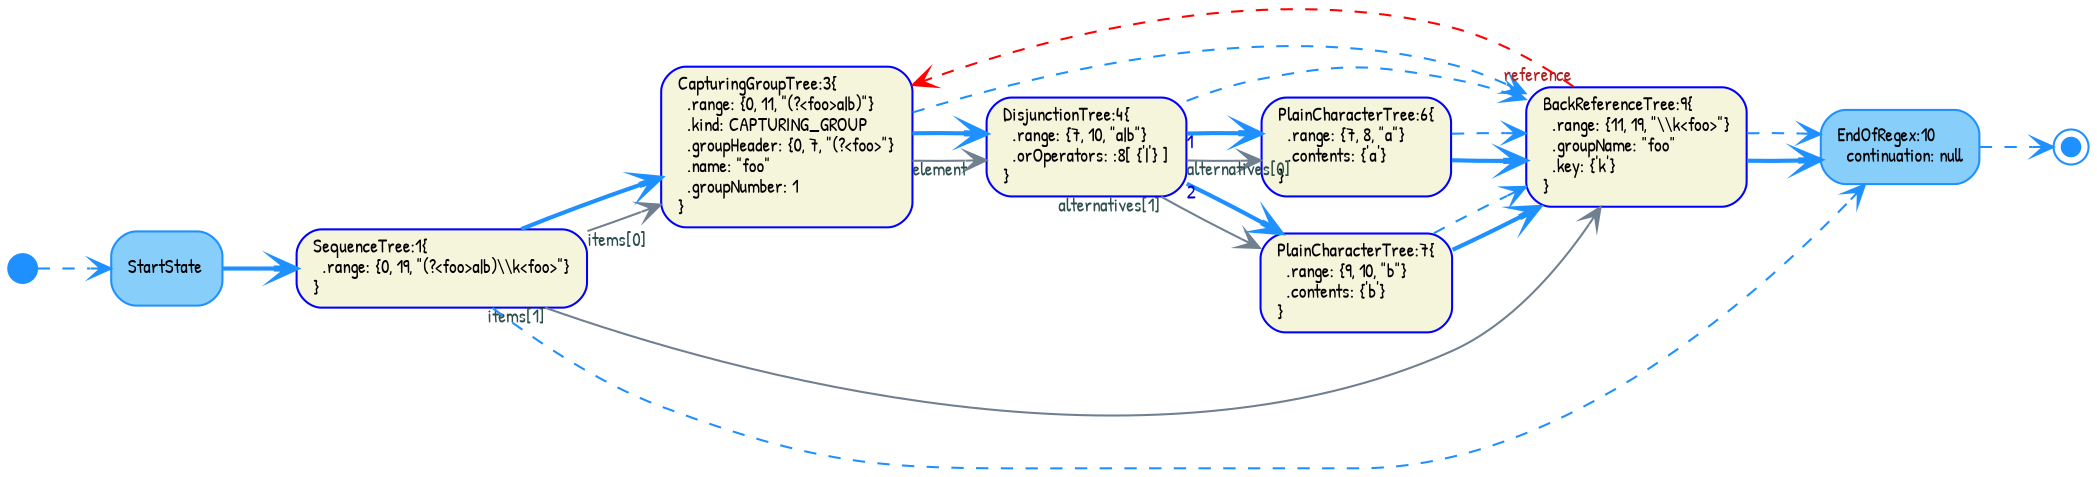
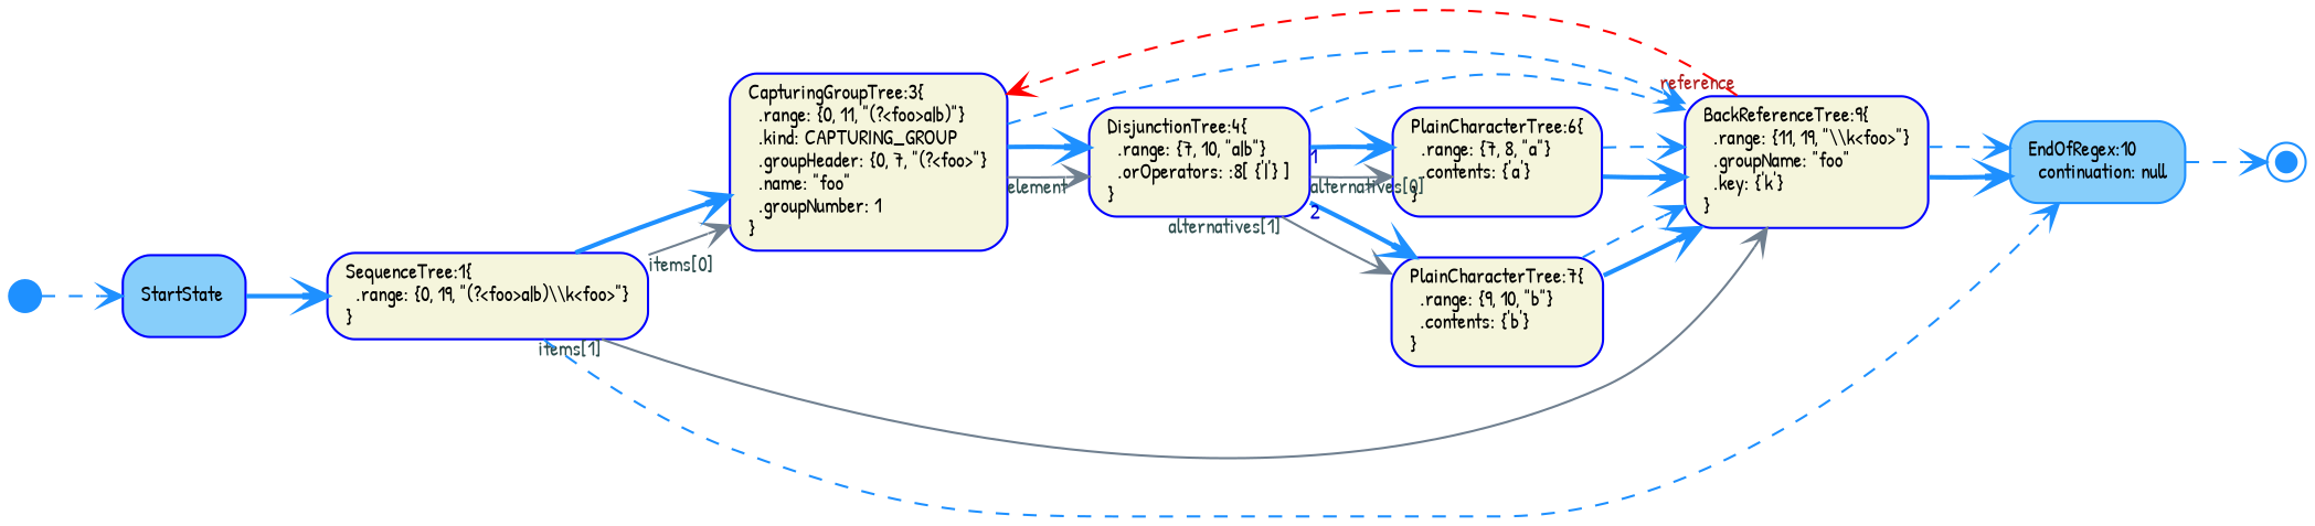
  digraph {
    fontname="Patrick Hand"
    fontsize=11
    rankdir=LR
    node [color=Blue fillcolor=Beige fixedsize=false fontname="Patrick Hand" fontsize=9 shape=box style="rounded,filled"]
    edge [arrowhead=vee arrowtail=none color=DodgerBlue dir=both fontcolor=MediumBlue fontname="Patrick Hand" fontsize=9 style=dashed]
    n1 [label="SequenceTree:1\{\l  .range: \{0, 19, \"(?<foo>a|b)\\\\k<foo>\"\}\l\}\l" width=0.75]
    n2 [label="CapturingGroupTree:3\{\l  .range: \{0, 11, \"(?<foo>a|b)\"\}\l  .kind: CAPTURING_GROUP\l  .groupHeader: \{0, 7, \"(?<foo>\"\}\l  .name: \"foo\"\l  .groupNumber: 1\l\}\l" width=0.75]
    n3 [label="BackReferenceTree:9\{\l  .range: \{11, 19, \"\\\\k<foo>\"\}\l  .groupName: \"foo\"\l  .key: \{'k'\}\l\}\l" width=0.75]
    n4 [color=DodgerBlue fillcolor=LightSkyBlue label="EndOfRegex:10\l  continuation: null\l" width=0.75]
    n5 [label="DisjunctionTree:4\{\l  .range: \{7, 10, \"a|b\"\}\l  .orOperators: :8[ \{'|'\} ]\l\}\l" width=0.75]
    n6 [label="PlainCharacterTree:6\{\l  .range: \{7, 8, \"a\"\}\l  .contents: \{'a'\}\l\}\l" width=0.75]
    n7 [label="PlainCharacterTree:7\{\l  .range: \{9, 10, \"b\"\}\l  .contents: \{'b'\}\l\}\l" width=0.75]
    n8 [color=DodgerBlue fillcolor=DodgerBlue fixedsize=true label="\l" shape=doublecircle width=0.12]
-   n9 [color=DodgerBlue fillcolor=LightSkyBlue label="StartState\l" width=0.75]
+   n9 [fillcolor=LightSkyBlue label="StartState\l" width=0.75]
    n10 [color=DodgerBlue fillcolor=DodgerBlue fixedsize=true label="\l" shape=circle width=0.20]
    n1 -> n2 [color=SlateGray fontcolor=DarkSlateGray style=solid taillabel="items[0]"]
    n1 -> n2 [style=bold]
    n1 -> n3 [color=SlateGray fontcolor=DarkSlateGray style=solid taillabel="items[1]"]
    n1 -> n4
    n2 -> n3
    n2 -> n5 [color=SlateGray fontcolor=DarkSlateGray style=solid taillabel=element]
    n2 -> n5 [style=bold]
    n3 -> n2 [color=Red fontcolor=Firebrick taillabel=reference]
    n3 -> n4 [style=bold]
    n3 -> n4
    n4 -> n8
    n5 -> n3
    n5 -> n6 [color=SlateGray fontcolor=DarkSlateGray style=solid taillabel="alternatives[0]"]
    n5 -> n6 [style=bold taillabel=1]
    n5 -> n7 [color=SlateGray fontcolor=DarkSlateGray style=solid taillabel="alternatives[1]"]
    n5 -> n7 [style=bold taillabel=2]
    n6 -> n3 [style=bold]
    n6 -> n3
    n7 -> n3 [style=bold]
    n7 -> n3
    n9 -> n1 [style=bold]
    n10 -> n9
  }
